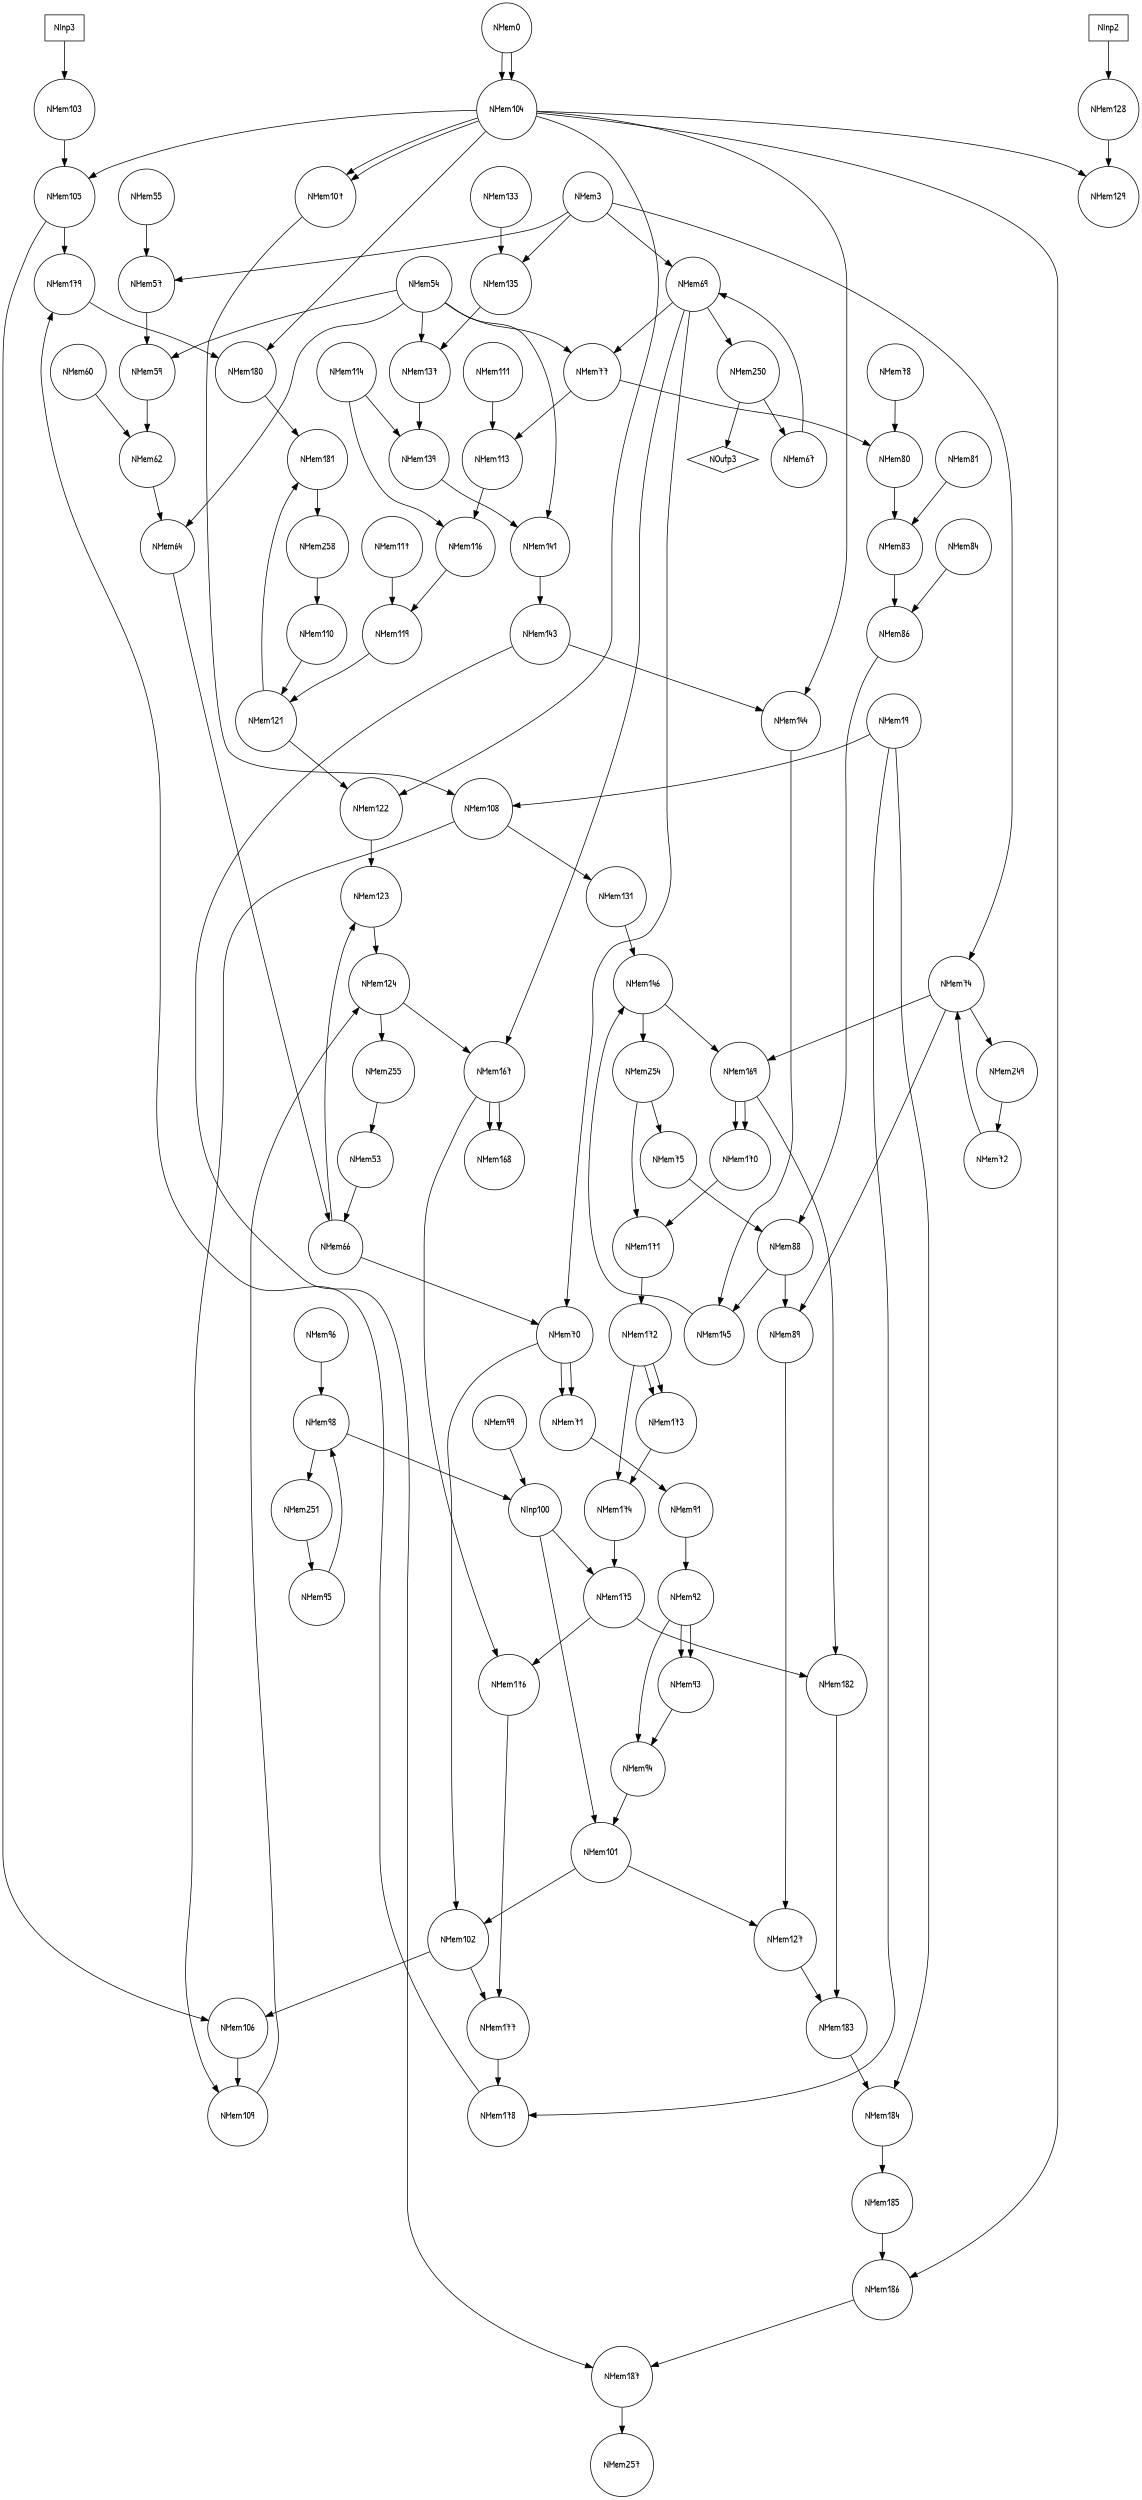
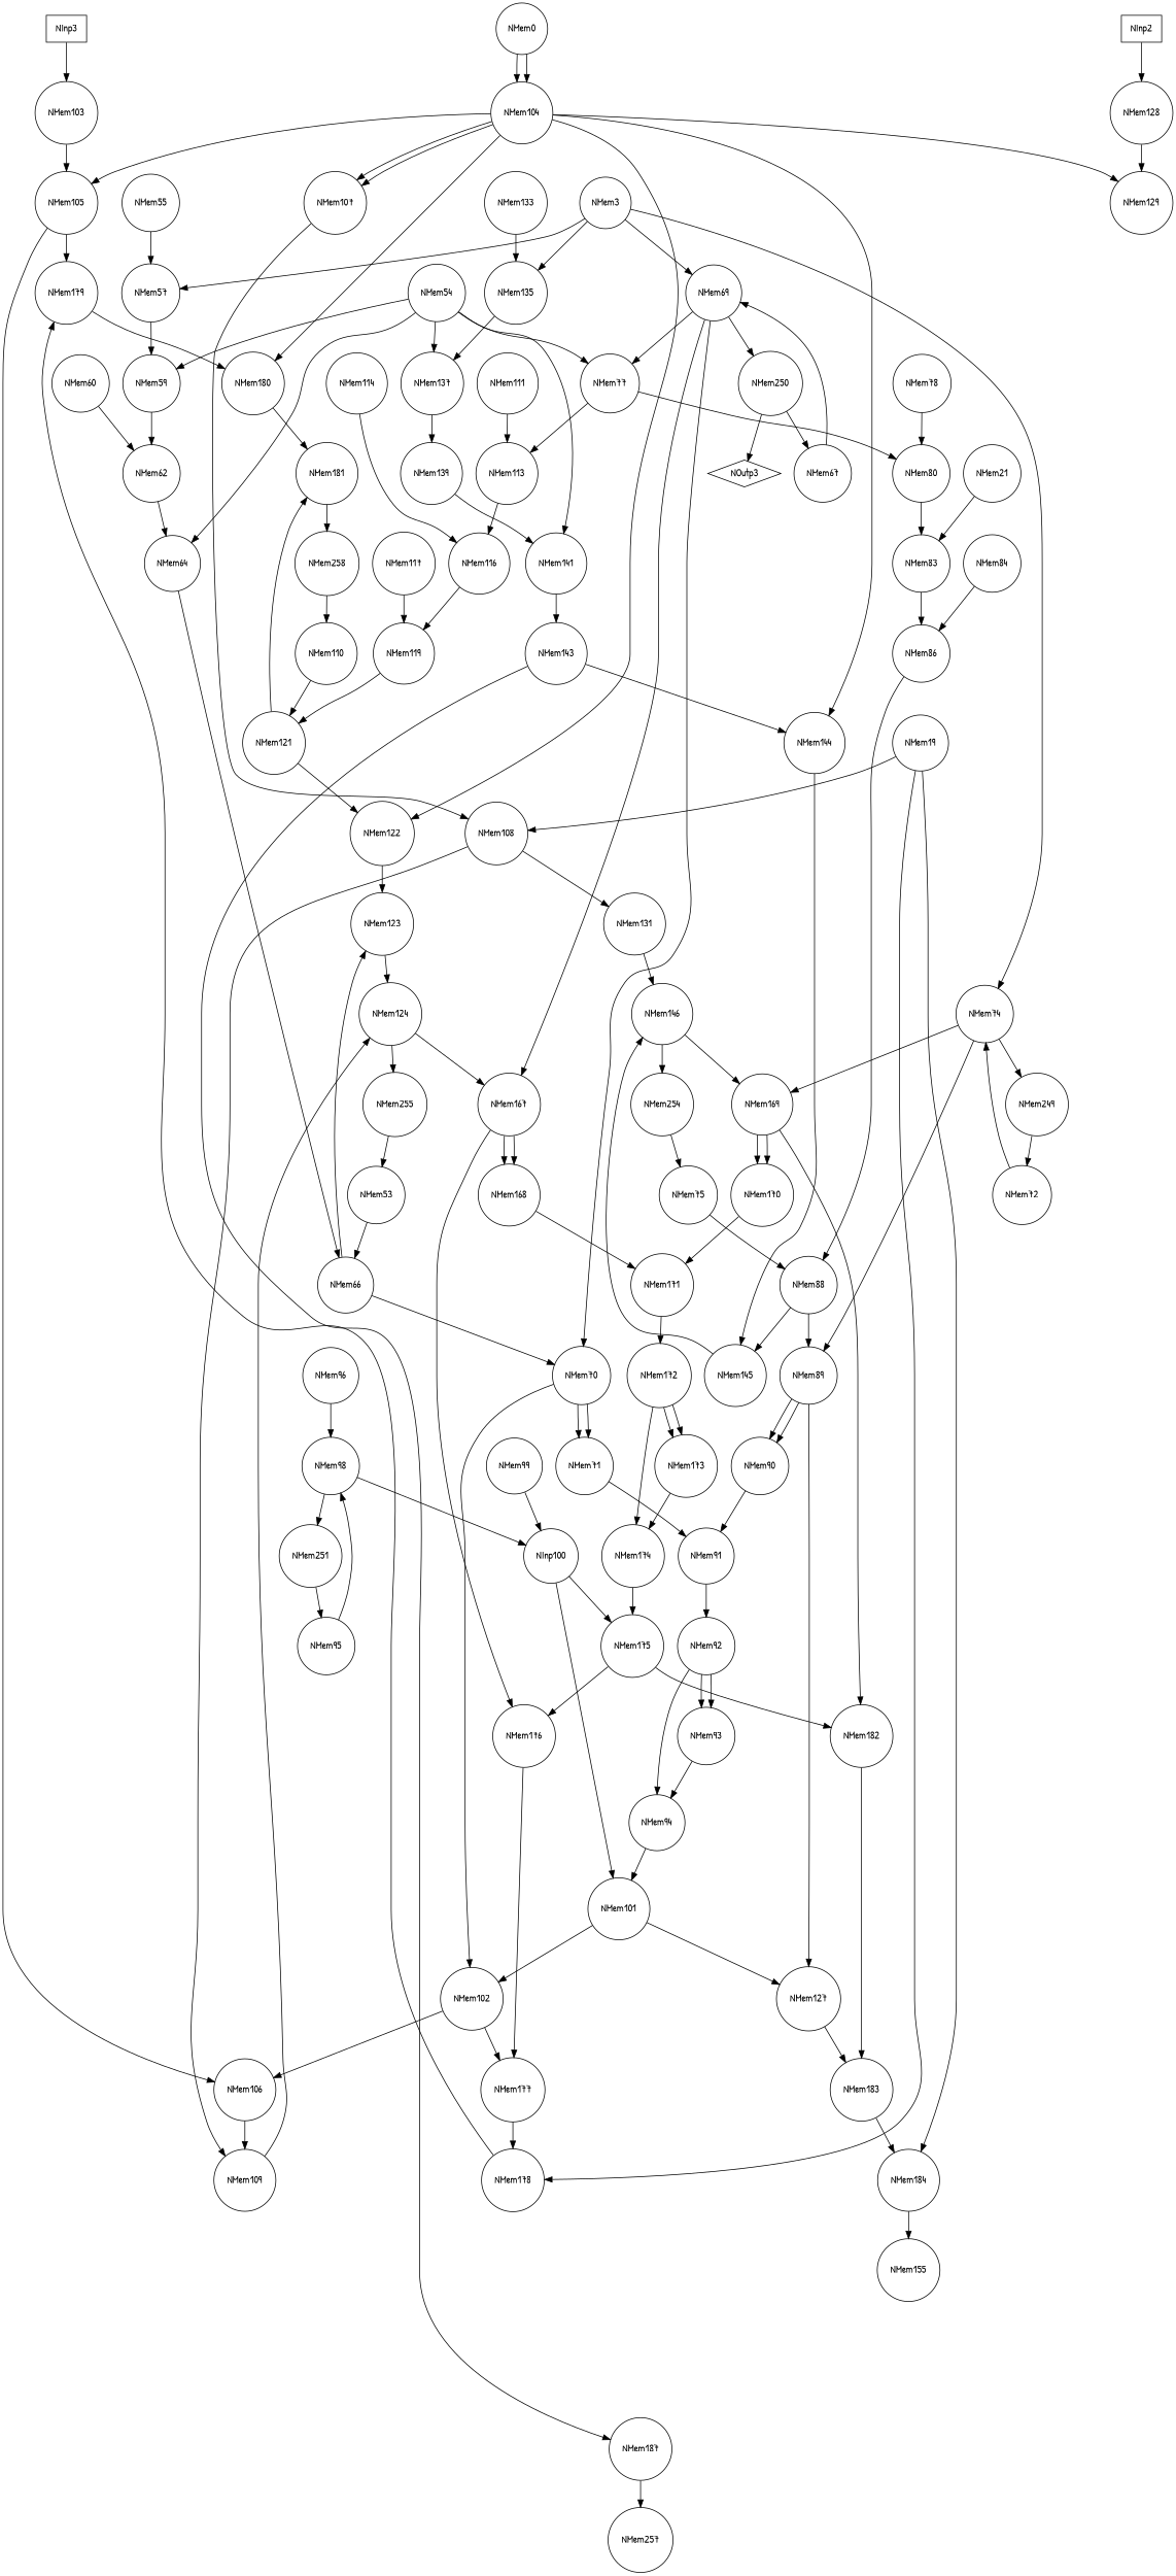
  digraph {
    fontname="Patrick Hand"
    node [fontname="Patrick Hand" shape=circle]
    edge [fontname="Patrick Hand"]
    NMem0
    NMem104
    NMem105
    NMem107
    NMem122
    NMem129
    NMem144
    NMem180
-   NMem186
    NMem3
    NMem57
    NMem69
    NMem74
    NMem135
    NMem59
    NMem77
    NMem70
    NMem167
    NMem250
    NMem89
    NMem169
    NMem249
    NMem80
    NMem113
    NMem137
    NMem19
    NMem108
    NMem178
    NMem184
    NMem109
    NMem131
    NMem179
-   NMem185
+   NMem185 [label=NMem155]
    NMem53
    NMem66
    NMem123
    NMem54
    NMem64
    NMem141
    NMem62
    NMem139
    NMem143
    NMem55
    NMem60
    NMem71
    NMem102
    NMem124
    NMem67
    NMem168
    NMem176
    NOutp3 [shape=diamond]
    NMem91
    NMem106
    NMem177
    NMem92
    NMem72
+   NMem90
    NMem127
    NMem170
    NMem182
    NMem75
    NMem88
    NMem145
    NMem83
    NMem116
    NMem78
    NMem86
-   NMem81
+   NMem81 [label=NMem21]
    NMem84
    NMem146
    NMem183
    NMem93
    NMem94
    NMem101
    NMem95
    NMem98
    n77 [label=NInp100]
    NMem251
    NMem96
    NMem175
    NMem99
    NMem103
    NMem181
    NMem187
    NMem255
    NMem110
    NMem121
    NMem111
    NMem119
    NMem114
    NMem117
    NMem258
    NMem128
    NMem254
    NMem133
    NMem257
    NMem171
    NMem172
    NMem173
    NMem174
    NInp2 [shape=box]
    NInp3 [shape=box]
    NMem0 -> NMem104
    NMem0 -> NMem104
    NMem104 -> NMem105
    NMem104 -> NMem107
    NMem104 -> NMem107
    NMem104 -> NMem122
    NMem104 -> NMem129
    NMem104 -> NMem144
    NMem104 -> NMem180
-   NMem104 -> NMem186
    NMem105 -> NMem179
    NMem105 -> NMem106
    NMem107 -> NMem108
    NMem122 -> NMem123
    NMem144 -> NMem145
    NMem180 -> NMem181
-   NMem186 -> NMem187
    NMem3 -> NMem57
    NMem3 -> NMem69
    NMem3 -> NMem74
    NMem3 -> NMem135
    NMem57 -> NMem59
    NMem69 -> NMem77
    NMem69 -> NMem70
    NMem69 -> NMem167
    NMem69 -> NMem250
    NMem74 -> NMem89
    NMem74 -> NMem169
    NMem74 -> NMem249
    NMem135 -> NMem137
    NMem59 -> NMem62
    NMem77 -> NMem80
    NMem77 -> NMem113
    NMem70 -> NMem71
    NMem70 -> NMem71
    NMem70 -> NMem102
    NMem167 -> NMem168
    NMem167 -> NMem168
    NMem167 -> NMem176
    NMem250 -> NMem67
    NMem250 -> NOutp3
+   NMem89 -> NMem90
+   NMem89 -> NMem90
    NMem89 -> NMem127
    NMem169 -> NMem170
    NMem169 -> NMem170
    NMem169 -> NMem182
    NMem249 -> NMem72
    NMem80 -> NMem83
    NMem113 -> NMem116
    NMem137 -> NMem139
    NMem19 -> NMem108
    NMem19 -> NMem178
    NMem19 -> NMem184
    NMem108 -> NMem109
    NMem108 -> NMem131
    NMem178 -> NMem179
    NMem184 -> NMem185
    NMem109 -> NMem124
    NMem131 -> NMem146
    NMem179 -> NMem180
-   NMem185 -> NMem186
    NMem53 -> NMem66
    NMem66 -> NMem70
    NMem66 -> NMem123
    NMem123 -> NMem124
    NMem54 -> NMem59
    NMem54 -> NMem77
    NMem54 -> NMem137
    NMem54 -> NMem64
    NMem54 -> NMem141
    NMem64 -> NMem66
    NMem141 -> NMem143
    NMem62 -> NMem64
    NMem139 -> NMem141
    NMem143 -> NMem144
    NMem143 -> NMem187
    NMem55 -> NMem57
    NMem60 -> NMem62
    NMem71 -> NMem91
    NMem102 -> NMem106
    NMem102 -> NMem177
    NMem124 -> NMem167
    NMem124 -> NMem255
    NMem67 -> NMem69
-   NMem254 -> NMem171
+   NMem168 -> NMem171
    NMem176 -> NMem177
    NMem91 -> NMem92
    NMem106 -> NMem109
    NMem177 -> NMem178
    NMem92 -> NMem93
    NMem92 -> NMem93
    NMem92 -> NMem94
    NMem72 -> NMem74
+   NMem90 -> NMem91
    NMem127 -> NMem183
    NMem170 -> NMem171
    NMem182 -> NMem183
    NMem75 -> NMem88
    NMem88 -> NMem89
    NMem88 -> NMem145
    NMem145 -> NMem146
    NMem83 -> NMem86
    NMem116 -> NMem119
    NMem78 -> NMem80
    NMem86 -> NMem88
    NMem81 -> NMem83
    NMem84 -> NMem86
    NMem146 -> NMem169
    NMem146 -> NMem254
    NMem183 -> NMem184
    NMem93 -> NMem94
    NMem94 -> NMem101
    NMem101 -> NMem102
    NMem101 -> NMem127
    NMem95 -> NMem98
    NMem98 -> n77
    NMem98 -> NMem251
    n77 -> NMem101
    n77 -> NMem175
    NMem251 -> NMem95
    NMem96 -> NMem98
    NMem175 -> NMem176
    NMem175 -> NMem182
    NMem99 -> n77
    NMem103 -> NMem105
    NMem181 -> NMem258
    NMem187 -> NMem257
    NMem255 -> NMem53
    NMem110 -> NMem121
    NMem121 -> NMem122
    NMem121 -> NMem181
    NMem111 -> NMem113
    NMem119 -> NMem121
-   NMem114 -> NMem139
    NMem114 -> NMem116
    NMem117 -> NMem119
    NMem258 -> NMem110
    NMem128 -> NMem129
    NMem254 -> NMem75
    NMem133 -> NMem135
    NMem171 -> NMem172
    NMem172 -> NMem173
    NMem172 -> NMem173
    NMem172 -> NMem174
    NMem173 -> NMem174
    NMem174 -> NMem175
    NInp2 -> NMem128
    NInp3 -> NMem103
  }
